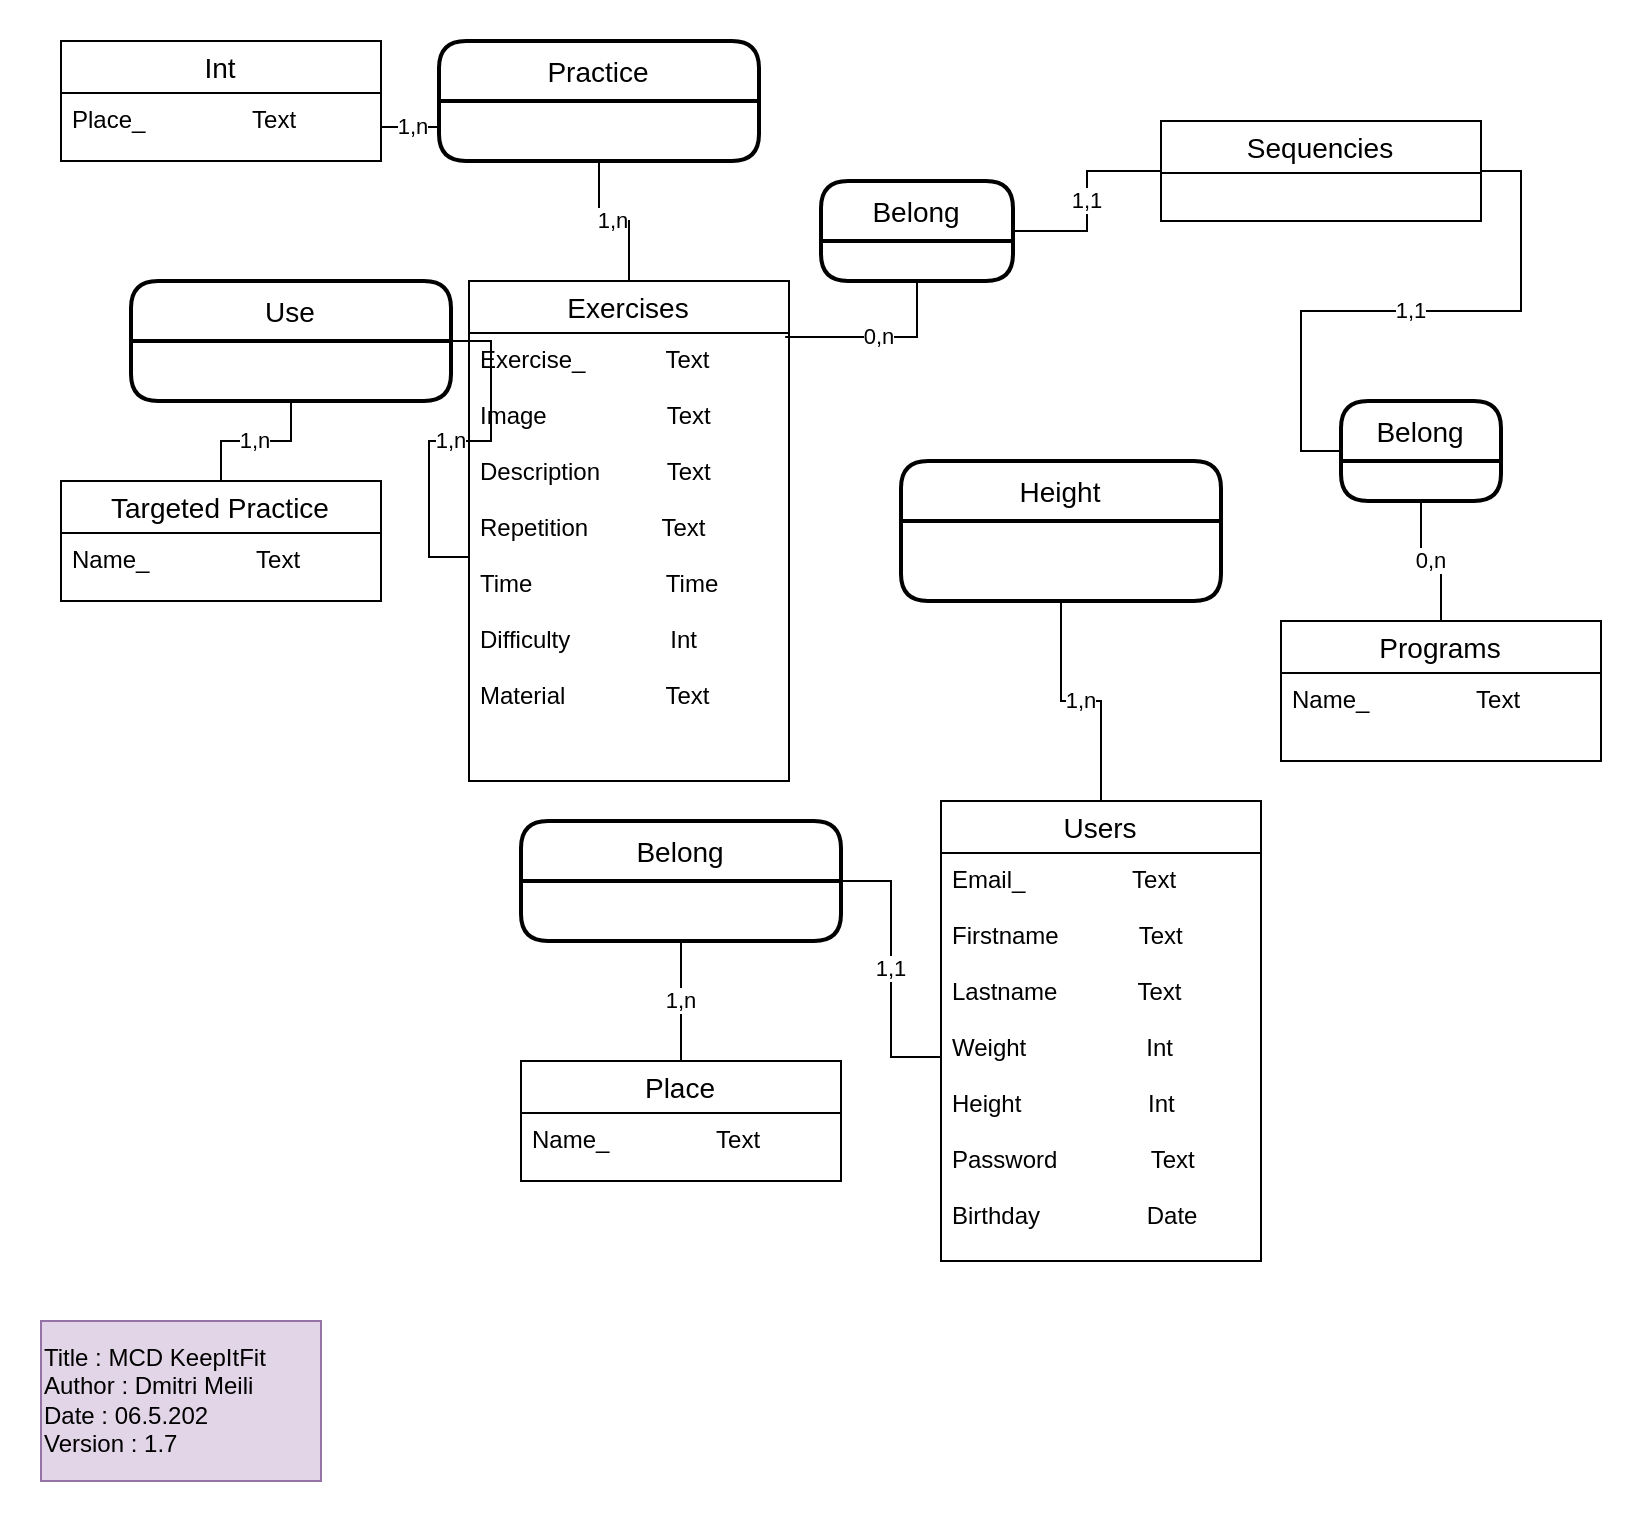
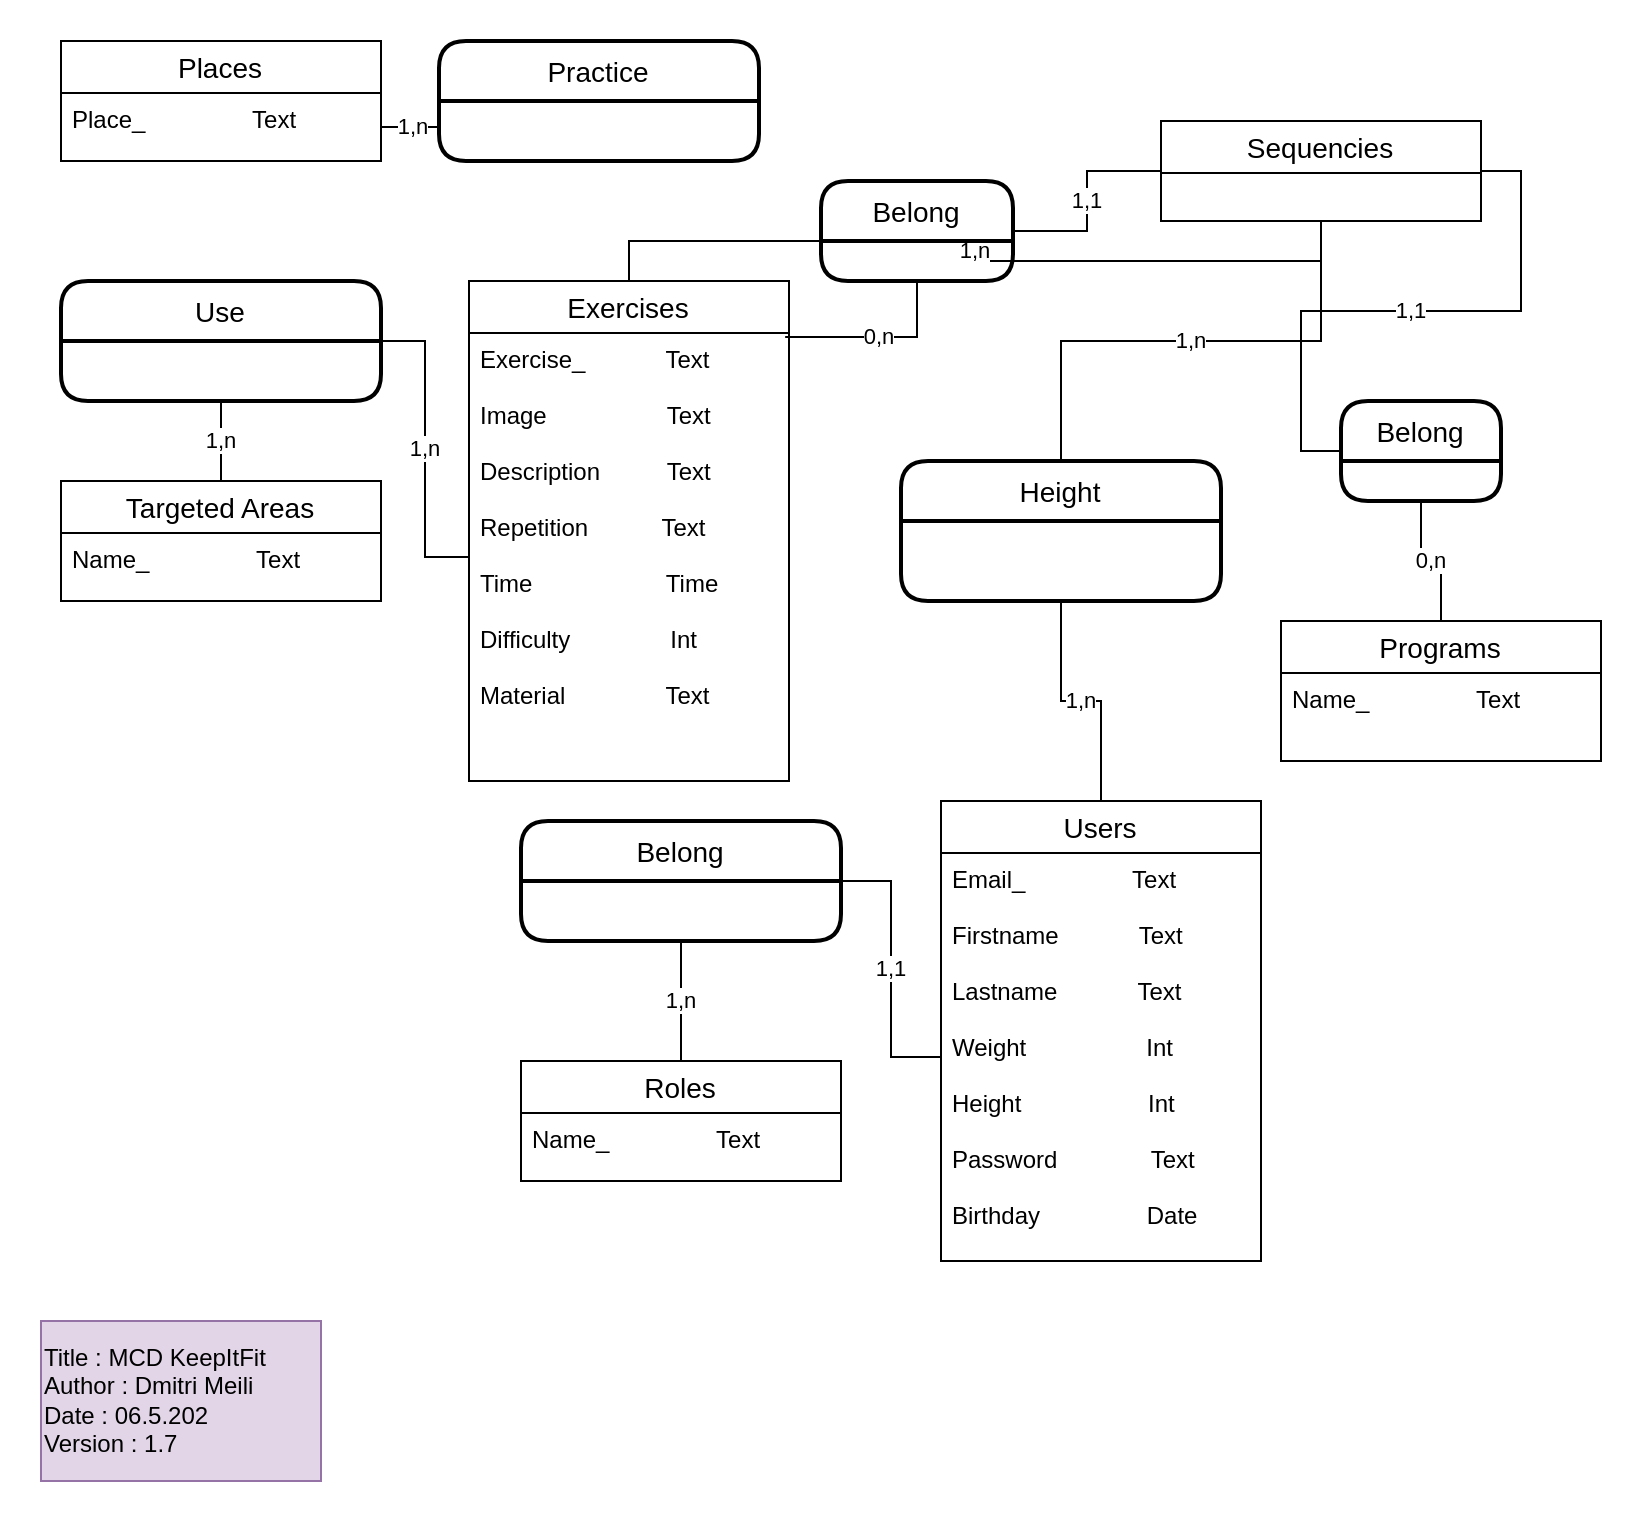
  <mxCell id="0" />
  <mxCell id="1" parent="0" />
  <mxCell id="2" value="1,n" style="edgeStyle=orthogonalEdgeStyle;rounded=0;orthogonalLoop=1;jettySize=auto;html=1;exitX=0.5;exitY=0;exitDx=0;exitDy=0;entryX=0.5;entryY=1;entryDx=0;entryDy=0;endArrow=none;endFill=0;" parent="1" source="3" target="27" edge="1"><mxGeometry relative="1" as="geometry"><mxPoint x="520" y="340" as="targetPoint" /></mxGeometry></mxCell>
  <mxCell id="3" value="Users" style="swimlane;fontStyle=0;childLayout=stackLayout;horizontal=1;startSize=26;horizontalStack=0;resizeParent=1;resizeParentMax=0;resizeLast=0;collapsible=1;marginBottom=0;align=center;fontSize=14;" parent="1" vertex="1"><mxGeometry x="470" y="400" width="160" height="230" as="geometry" /></mxCell>
  <mxCell id="4" value="Email_                Text&#10;&#10;Firstname            Text&#10;&#10;Lastname            Text&#10;&#10;Weight                  Int&#10;&#10;Height                   Int&#10;&#10;Password              Text&#10;&#10;Birthday                Date" style="text;strokeColor=none;fillColor=none;spacingLeft=4;spacingRight=4;overflow=hidden;rotatable=0;points=[[0,0.5],[1,0.5]];portConstraint=eastwest;fontSize=12;" parent="3" vertex="1"><mxGeometry y="26" width="160" height="204" as="geometry" /></mxCell>
  <mxCell id="5" value="1,1" style="edgeStyle=orthogonalEdgeStyle;rounded=0;orthogonalLoop=1;jettySize=auto;html=1;exitX=1;exitY=0.5;exitDx=0;exitDy=0;endArrow=none;endFill=0;" parent="1" source="7" target="4" edge="1"><mxGeometry relative="1" as="geometry" /></mxCell>
  <mxCell id="6" value="1,n" style="edgeStyle=orthogonalEdgeStyle;rounded=0;orthogonalLoop=1;jettySize=auto;html=1;exitX=0.5;exitY=1;exitDx=0;exitDy=0;entryX=0.5;entryY=0;entryDx=0;entryDy=0;endArrow=none;endFill=0;" parent="1" source="7" target="8" edge="1"><mxGeometry relative="1" as="geometry" /></mxCell>
  <mxCell id="7" value="Belong" style="swimlane;childLayout=stackLayout;horizontal=1;startSize=30;horizontalStack=0;rounded=1;fontSize=14;fontStyle=0;strokeWidth=2;resizeParent=0;resizeLast=1;shadow=0;dashed=0;align=center;" parent="1" vertex="1"><mxGeometry x="260" y="410" width="160" height="60" as="geometry" /></mxCell>
- <mxCell id="8" value="Place" style="swimlane;fontStyle=0;childLayout=stackLayout;horizontal=1;startSize=26;horizontalStack=0;resizeParent=1;resizeParentMax=0;resizeLast=0;collapsible=1;marginBottom=0;align=center;fontSize=14;" parent="1" vertex="1"><mxGeometry x="260" y="530" width="160" height="60" as="geometry" /></mxCell>
+ <mxCell id="8" value="Roles" style="swimlane;fontStyle=0;childLayout=stackLayout;horizontal=1;startSize=26;horizontalStack=0;resizeParent=1;resizeParentMax=0;resizeLast=0;collapsible=1;marginBottom=0;align=center;fontSize=14;" parent="1" vertex="1"><mxGeometry x="260" y="530" width="160" height="60" as="geometry" /></mxCell>
  <mxCell id="9" value="Name_                Text" style="text;strokeColor=none;fillColor=none;spacingLeft=4;spacingRight=4;overflow=hidden;rotatable=0;points=[[0,0.5],[1,0.5]];portConstraint=eastwest;fontSize=12;" parent="8" vertex="1"><mxGeometry y="26" width="160" height="34" as="geometry" /></mxCell>
- <mxCell id="10" value="Int" style="swimlane;fontStyle=0;childLayout=stackLayout;horizontal=1;startSize=26;horizontalStack=0;resizeParent=1;resizeParentMax=0;resizeLast=0;collapsible=1;marginBottom=0;align=center;fontSize=14;" parent="1" vertex="1"><mxGeometry x="30" y="20" width="160" height="60" as="geometry" /></mxCell>
+ <mxCell id="10" value="Places" style="swimlane;fontStyle=0;childLayout=stackLayout;horizontal=1;startSize=26;horizontalStack=0;resizeParent=1;resizeParentMax=0;resizeLast=0;collapsible=1;marginBottom=0;align=center;fontSize=14;" parent="1" vertex="1"><mxGeometry x="30" y="20" width="160" height="60" as="geometry" /></mxCell>
  <mxCell id="11" value="Place_                Text" style="text;strokeColor=none;fillColor=none;spacingLeft=4;spacingRight=4;overflow=hidden;rotatable=0;points=[[0,0.5],[1,0.5]];portConstraint=eastwest;fontSize=12;" parent="10" vertex="1"><mxGeometry y="26" width="160" height="34" as="geometry" /></mxCell>
- <mxCell id="12" value="1,n" style="edgeStyle=orthogonalEdgeStyle;rounded=0;orthogonalLoop=1;jettySize=auto;html=1;exitX=0.5;exitY=0;exitDx=0;exitDy=0;entryX=0.5;entryY=1;entryDx=0;entryDy=0;endArrow=none;endFill=0;" parent="1" source="13" target="15" edge="1"><mxGeometry relative="1" as="geometry" /></mxCell>
+ <mxCell id="12" value="1,n" style="edgeStyle=orthogonalEdgeStyle;rounded=0;orthogonalLoop=1;jettySize=auto;html=1;exitX=0.5;exitY=0;exitDx=0;exitDy=0;endArrow=none;endFill=0;" parent="1" source="13" target="29" edge="1"><mxGeometry relative="1" as="geometry" /></mxCell>
  <mxCell id="13" value="Exercises" style="swimlane;fontStyle=0;childLayout=stackLayout;horizontal=1;startSize=26;horizontalStack=0;resizeParent=1;resizeParentMax=0;resizeLast=0;collapsible=1;marginBottom=0;align=center;fontSize=14;" parent="1" vertex="1"><mxGeometry x="234" y="140" width="160" height="250" as="geometry" /></mxCell>
  <mxCell id="14" value="Exercise_            Text&#10;&#10;Image                  Text&#10;&#10;Description          Text&#10;&#10;Repetition           Text&#10;&#10;Time                    Time&#10;&#10;Difficulty               Int&#10;&#10;Material               Text&#10;&#10;" style="text;strokeColor=none;fillColor=none;spacingLeft=4;spacingRight=4;overflow=hidden;rotatable=0;points=[[0,0.5],[1,0.5]];portConstraint=eastwest;fontSize=12;" parent="13" vertex="1"><mxGeometry y="26" width="160" height="224" as="geometry" /></mxCell>
  <mxCell id="15" value="Practice" style="swimlane;childLayout=stackLayout;horizontal=1;startSize=30;horizontalStack=0;rounded=1;fontSize=14;fontStyle=0;strokeWidth=2;resizeParent=0;resizeLast=1;shadow=0;dashed=0;align=center;" parent="1" vertex="1"><mxGeometry x="219" y="20" width="160" height="60" as="geometry" /></mxCell>
  <mxCell id="16" value="1,n" style="edgeStyle=orthogonalEdgeStyle;rounded=0;orthogonalLoop=1;jettySize=auto;html=1;exitX=1;exitY=0.5;exitDx=0;exitDy=0;endArrow=none;endFill=0;" parent="1" source="18" target="14" edge="1"><mxGeometry relative="1" as="geometry" /></mxCell>
  <mxCell id="17" value="1,n" style="edgeStyle=orthogonalEdgeStyle;rounded=0;orthogonalLoop=1;jettySize=auto;html=1;exitX=0.5;exitY=1;exitDx=0;exitDy=0;entryX=0.5;entryY=0;entryDx=0;entryDy=0;endArrow=none;endFill=0;" parent="1" source="18" target="19" edge="1"><mxGeometry relative="1" as="geometry" /></mxCell>
- <mxCell id="18" value="Use" style="swimlane;childLayout=stackLayout;horizontal=1;startSize=30;horizontalStack=0;rounded=1;fontSize=14;fontStyle=0;strokeWidth=2;resizeParent=0;resizeLast=1;shadow=0;dashed=0;align=center;" parent="1" vertex="1"><mxGeometry x="65" y="140" width="160" height="60" as="geometry" /></mxCell>
- <mxCell id="19" value="Targeted Practice" style="swimlane;fontStyle=0;childLayout=stackLayout;horizontal=1;startSize=26;horizontalStack=0;resizeParent=1;resizeParentMax=0;resizeLast=0;collapsible=1;marginBottom=0;align=center;fontSize=14;" parent="1" vertex="1"><mxGeometry x="30" y="240" width="160" height="60" as="geometry" /></mxCell>
+ <mxCell id="18" value="Use" style="swimlane;childLayout=stackLayout;horizontal=1;startSize=30;horizontalStack=0;rounded=1;fontSize=14;fontStyle=0;strokeWidth=2;resizeParent=0;resizeLast=1;shadow=0;dashed=0;align=center;" parent="1" vertex="1"><mxGeometry x="30" y="140" width="160" height="60" as="geometry" /></mxCell>
+ <mxCell id="19" value="Targeted Areas" style="swimlane;fontStyle=0;childLayout=stackLayout;horizontal=1;startSize=26;horizontalStack=0;resizeParent=1;resizeParentMax=0;resizeLast=0;collapsible=1;marginBottom=0;align=center;fontSize=14;" parent="1" vertex="1"><mxGeometry x="30" y="240" width="160" height="60" as="geometry" /></mxCell>
  <mxCell id="20" value="Name_                Text" style="text;strokeColor=none;fillColor=none;spacingLeft=4;spacingRight=4;overflow=hidden;rotatable=0;points=[[0,0.5],[1,0.5]];portConstraint=eastwest;fontSize=12;" parent="19" vertex="1"><mxGeometry y="26" width="160" height="34" as="geometry" /></mxCell>
  <mxCell id="21" value="Title : MCD KeepItFit&lt;br&gt;Author : Dmitri Meili&lt;br&gt;Date : 06.5.202&lt;br&gt;Version : 1.7" style="rounded=0;whiteSpace=wrap;html=1;fillColor=#e1d5e7;strokeColor=#9673a6;align=left;" parent="1" vertex="1"><mxGeometry x="20" y="660" width="140" height="80" as="geometry" /></mxCell>
  <mxCell id="22" value="Programs" style="swimlane;fontStyle=0;childLayout=stackLayout;horizontal=1;startSize=26;horizontalStack=0;resizeParent=1;resizeParentMax=0;resizeLast=0;collapsible=1;marginBottom=0;align=center;fontSize=14;" parent="1" vertex="1"><mxGeometry x="640" y="310" width="160" height="70" as="geometry" /></mxCell>
  <mxCell id="23" value="Name_                Text" style="text;strokeColor=none;fillColor=none;spacingLeft=4;spacingRight=4;overflow=hidden;rotatable=0;points=[[0,0.5],[1,0.5]];portConstraint=eastwest;fontSize=12;" parent="22" vertex="1"><mxGeometry y="26" width="160" height="44" as="geometry" /></mxCell>
  <mxCell id="24" value="1,n" style="edgeStyle=orthogonalEdgeStyle;rounded=0;orthogonalLoop=1;jettySize=auto;html=1;exitX=1;exitY=0.5;exitDx=0;exitDy=0;entryX=0;entryY=0.75;entryDx=0;entryDy=0;endArrow=none;endFill=0;" parent="1" source="11" target="15" edge="1"><mxGeometry relative="1" as="geometry" /></mxCell>
  <mxCell id="25" value="0,n" style="edgeStyle=orthogonalEdgeStyle;rounded=0;orthogonalLoop=1;jettySize=auto;html=1;exitX=0.5;exitY=1;exitDx=0;exitDy=0;entryX=0.988;entryY=0.009;entryDx=0;entryDy=0;entryPerimeter=0;endArrow=none;endFill=0;" parent="1" source="33" target="14" edge="1"><mxGeometry relative="1" as="geometry"><mxPoint x="440" y="160" as="sourcePoint" /></mxGeometry></mxCell>
+ <mxCell id="26" value="1,n" style="edgeStyle=orthogonalEdgeStyle;rounded=0;orthogonalLoop=1;jettySize=auto;html=1;entryX=0.5;entryY=0;entryDx=0;entryDy=0;endArrow=none;endFill=0;exitX=0.5;exitY=1;exitDx=0;exitDy=0;" parent="1" source="29" target="27" edge="1"><mxGeometry relative="1" as="geometry"><mxPoint x="520" y="190" as="sourcePoint" /></mxGeometry></mxCell>
  <mxCell id="27" value="Height" style="swimlane;childLayout=stackLayout;horizontal=1;startSize=30;horizontalStack=0;rounded=1;fontSize=14;fontStyle=0;strokeWidth=2;resizeParent=0;resizeLast=1;shadow=0;dashed=0;align=center;" parent="1" vertex="1"><mxGeometry x="450" y="230" width="160" height="70" as="geometry" /></mxCell>
  <mxCell id="28" value="1,1" style="edgeStyle=orthogonalEdgeStyle;rounded=0;orthogonalLoop=1;jettySize=auto;html=1;exitX=1;exitY=0.5;exitDx=0;exitDy=0;entryX=0;entryY=0.5;entryDx=0;entryDy=0;endArrow=none;endFill=0;" edge="1" parent="1" source="29" target="31"><mxGeometry relative="1" as="geometry" /></mxCell>
  <mxCell id="29" value="Sequencies" style="swimlane;fontStyle=0;childLayout=stackLayout;horizontal=1;startSize=26;horizontalStack=0;resizeParent=1;resizeParentMax=0;resizeLast=0;collapsible=1;marginBottom=0;align=center;fontSize=14;" vertex="1" parent="1"><mxGeometry x="580" y="60" width="160" height="50" as="geometry" /></mxCell>
  <mxCell id="30" value="0,n" style="edgeStyle=orthogonalEdgeStyle;rounded=0;orthogonalLoop=1;jettySize=auto;html=1;exitX=0.5;exitY=1;exitDx=0;exitDy=0;entryX=0.5;entryY=0;entryDx=0;entryDy=0;endArrow=none;endFill=0;" edge="1" parent="1" source="31" target="22"><mxGeometry relative="1" as="geometry" /></mxCell>
  <mxCell id="31" value="Belong" style="swimlane;childLayout=stackLayout;horizontal=1;startSize=30;horizontalStack=0;rounded=1;fontSize=14;fontStyle=0;strokeWidth=2;resizeParent=0;resizeLast=1;shadow=0;dashed=0;align=center;" vertex="1" parent="1"><mxGeometry x="670" y="200" width="80" height="50" as="geometry" /></mxCell>
  <mxCell id="32" value="1,1" style="edgeStyle=orthogonalEdgeStyle;rounded=0;orthogonalLoop=1;jettySize=auto;html=1;exitX=1;exitY=0.5;exitDx=0;exitDy=0;entryX=0;entryY=0.5;entryDx=0;entryDy=0;endArrow=none;endFill=0;" edge="1" parent="1" source="33" target="29"><mxGeometry relative="1" as="geometry" /></mxCell>
  <mxCell id="33" value="Belong" style="swimlane;childLayout=stackLayout;horizontal=1;startSize=30;horizontalStack=0;rounded=1;fontSize=14;fontStyle=0;strokeWidth=2;resizeParent=0;resizeLast=1;shadow=0;dashed=0;align=center;" vertex="1" parent="1"><mxGeometry x="410" y="90" width="96" height="50" as="geometry" /></mxCell>
